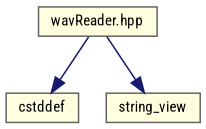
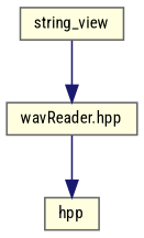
  digraph {
    fontname="Roboto Condensed"
    node [color=gray40 fillcolor=lightyellow fontname="Roboto Condensed" fontsize=10 shape=record style=filled]
    edge [color=midnightblue fontname="Roboto Condensed" fontsize=10 labelfontname=Helvetica labelfontsize=10 style=solid]
    n1 [height=0.2 label="wavReader.hpp" width=0.4]
-   n2 [height=0.2 label=cstddef width=0.4]
+   n2 [height=0.2 label=hpp width=0.4]
    n3 [height=0.2 label=string_view width=0.4]
    n1 -> n2
-   n1 -> n3
+   n3 -> n1
  }
